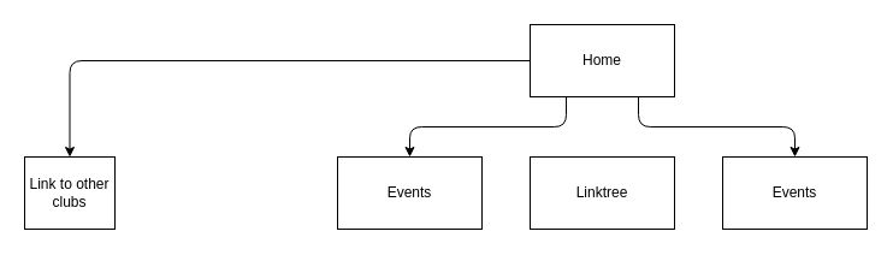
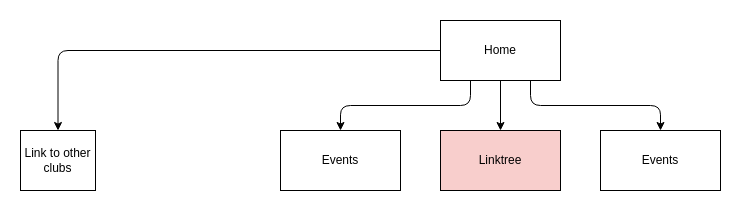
  <mxCell id="0" />
  <mxCell id="1" parent="0" />
+ <mxCell id="2" style="edgeStyle=none;html=1;exitX=0.5;exitY=1;exitDx=0;exitDy=0;entryX=0.5;entryY=0;entryDx=0;entryDy=0;" edge="1" parent="1" source="6" target="8"><mxGeometry relative="1" as="geometry" /></mxCell>
  <mxCell id="3" style="edgeStyle=orthogonalEdgeStyle;html=1;exitX=0.25;exitY=1;exitDx=0;exitDy=0;entryX=0.5;entryY=0;entryDx=0;entryDy=0;" edge="1" parent="1" source="6" target="7"><mxGeometry relative="1" as="geometry" /></mxCell>
  <mxCell id="4" style="edgeStyle=orthogonalEdgeStyle;html=1;exitX=0.75;exitY=1;exitDx=0;exitDy=0;entryX=0.5;entryY=0;entryDx=0;entryDy=0;" edge="1" parent="1" source="6" target="9"><mxGeometry relative="1" as="geometry" /></mxCell>
  <mxCell id="5" style="edgeStyle=orthogonalEdgeStyle;html=1;exitX=0;exitY=0.5;exitDx=0;exitDy=0;entryX=0.5;entryY=0;entryDx=0;entryDy=0;" edge="1" parent="1" source="6" target="10"><mxGeometry relative="1" as="geometry" /></mxCell>
  <mxCell id="6" value="Home" style="whiteSpace=wrap;html=1;" parent="1" vertex="1"><mxGeometry x="440" y="20" width="120" height="60" as="geometry" /></mxCell>
  <mxCell id="7" value="Events" style="whiteSpace=wrap;html=1;" parent="1" vertex="1"><mxGeometry x="280" y="130" width="120" height="60" as="geometry" /></mxCell>
- <mxCell id="8" value="Linktree" style="whiteSpace=wrap;html=1;" parent="1" vertex="1"><mxGeometry x="440" y="130" width="120" height="60" as="geometry" /></mxCell>
+ <mxCell id="8" value="Linktree" style="whiteSpace=wrap;html=1;fillColor=#f8cecc;" parent="1" vertex="1"><mxGeometry x="440" y="130" width="120" height="60" as="geometry" /></mxCell>
  <mxCell id="9" value="Events" style="whiteSpace=wrap;html=1;" parent="1" vertex="1"><mxGeometry x="600" y="130" width="120" height="60" as="geometry" /></mxCell>
  <mxCell id="10" value="Link to other clubs" style="whiteSpace=wrap;html=1;" vertex="1" parent="1"><mxGeometry x="20" y="130" width="75" height="60" as="geometry" /></mxCell>
